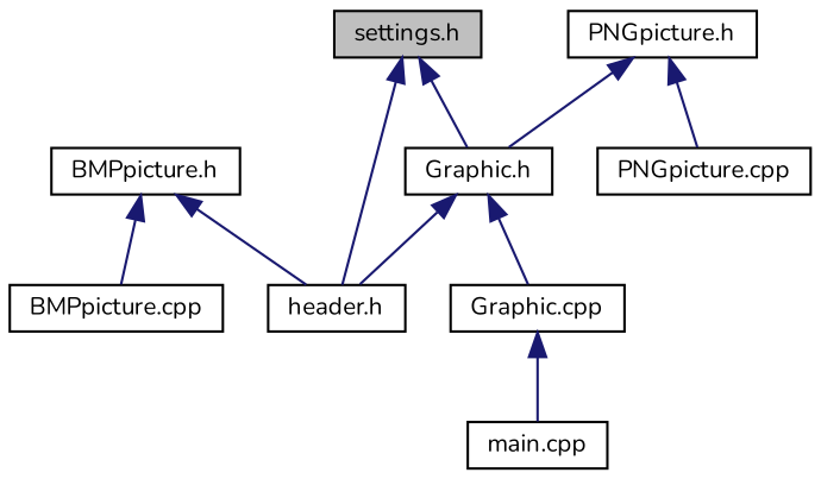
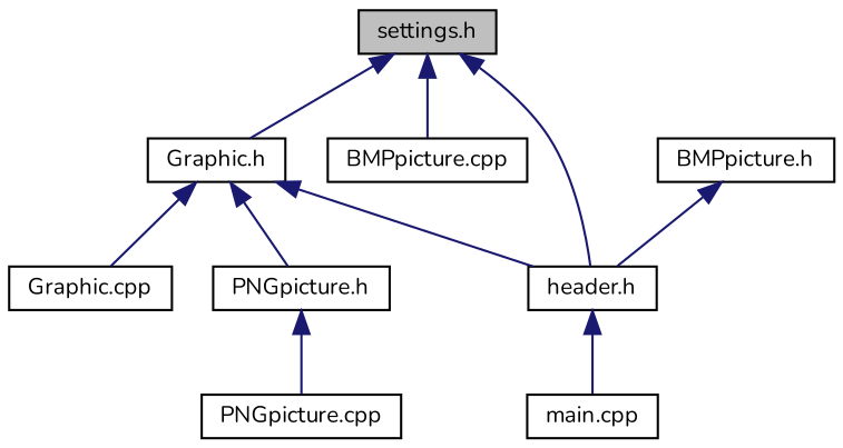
  digraph {
    fontname=Nunito
    node [color=black fillcolor=white fontname=Nunito fontsize=10 shape=record style=filled]
    edge [color=midnightblue dir=back fontname=Nunito fontsize=10 labelfontname=Helvetica labelfontsize=10 style=solid]
    n1 [fillcolor=grey75 fontcolor=black height=0.2 label="settings.h" width=0.4]
    n2 [height=0.2 label="Graphic.h" width=0.4]
    n3 [height=0.2 label="header.h" width=0.4]
    n4 [height=0.2 label="Graphic.cpp" width=0.4]
    n5 [height=0.2 label="PNGpicture.h" width=0.4]
    n6 [height=0.2 label="BMPpicture.h" width=0.4]
    n7 [height=0.2 label="BMPpicture.cpp" width=0.4]
    n8 [height=0.2 label="main.cpp" width=0.4]
    n9 [height=0.2 label="PNGpicture.cpp" width=0.4]
    n1 -> n2
    n1 -> n3
    n2 -> n3
    n2 -> n4
-   n5 -> n2
-   n4 -> n8
+   n2 -> n5
+   n3 -> n8
    n5 -> n9
    n6 -> n3
-   n6 -> n7
+   n1 -> n7
  }
